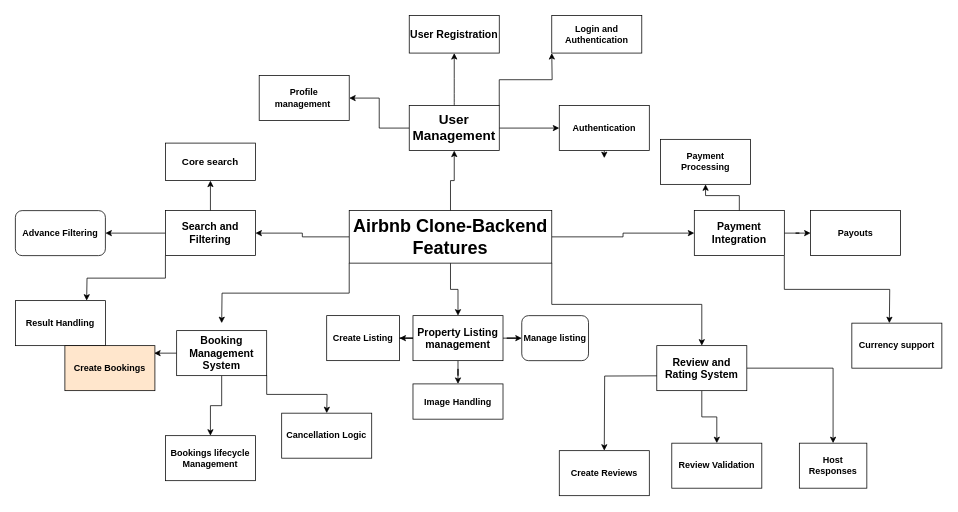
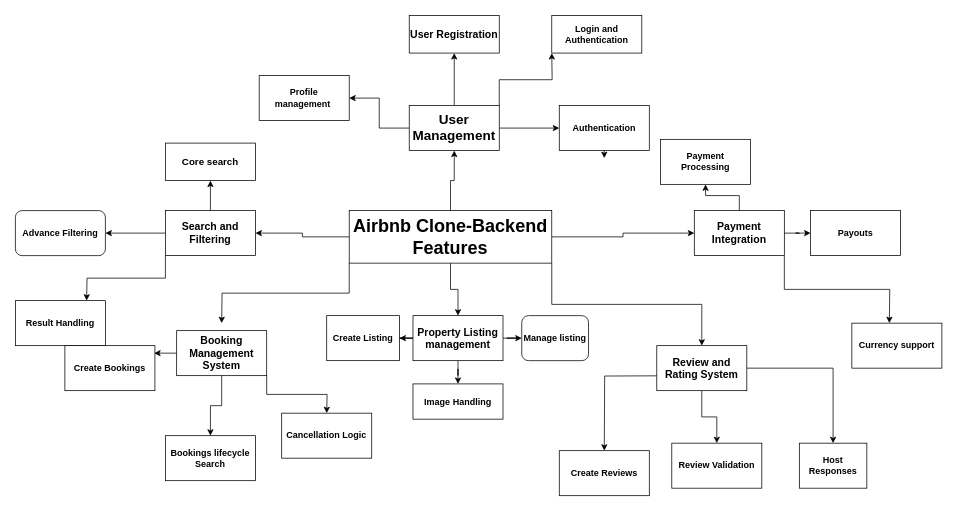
  <mxCell id="0" />
  <mxCell id="1" parent="0" />
  <mxCell id="2" style="edgeStyle=orthogonalEdgeStyle;rounded=0;orthogonalLoop=1;jettySize=auto;html=1;" edge="1" parent="1"><mxGeometry relative="1" as="geometry"><mxPoint x="805" y="190" as="sourcePoint" /><mxPoint x="805" y="210" as="targetPoint" /></mxGeometry></mxCell>
  <mxCell id="3" value="" style="edgeStyle=orthogonalEdgeStyle;rounded=0;orthogonalLoop=1;jettySize=auto;html=1;" edge="1" parent="1" source="9" target="14"><mxGeometry relative="1" as="geometry" /></mxCell>
  <mxCell id="4" value="" style="edgeStyle=orthogonalEdgeStyle;rounded=0;orthogonalLoop=1;jettySize=auto;html=1;" edge="1" parent="1" source="9" target="21"><mxGeometry relative="1" as="geometry" /></mxCell>
  <mxCell id="5" value="" style="edgeStyle=orthogonalEdgeStyle;rounded=0;orthogonalLoop=1;jettySize=auto;html=1;" edge="1" parent="1" source="9" target="25"><mxGeometry relative="1" as="geometry" /></mxCell>
  <mxCell id="6" value="" style="edgeStyle=orthogonalEdgeStyle;rounded=0;orthogonalLoop=1;jettySize=auto;html=1;" edge="1" parent="1" source="9" target="29"><mxGeometry relative="1" as="geometry" /></mxCell>
  <mxCell id="7" style="edgeStyle=orthogonalEdgeStyle;rounded=0;orthogonalLoop=1;jettySize=auto;html=1;exitX=0;exitY=1;exitDx=0;exitDy=0;" edge="1" parent="1" source="9"><mxGeometry relative="1" as="geometry"><mxPoint x="295" y="430" as="targetPoint" /></mxGeometry></mxCell>
  <mxCell id="8" style="edgeStyle=orthogonalEdgeStyle;rounded=0;orthogonalLoop=1;jettySize=auto;html=1;exitX=1;exitY=1;exitDx=0;exitDy=0;entryX=0.5;entryY=0;entryDx=0;entryDy=0;" edge="1" parent="1" source="9" target="34"><mxGeometry relative="1" as="geometry" /></mxCell>
  <mxCell id="9" value="&lt;b&gt;&lt;font style=&quot;font-size: 24px;&quot;&gt;Airbnb Clone-Backend Features&lt;/font&gt;&lt;/b&gt;" style="rounded=0;whiteSpace=wrap;html=1;" vertex="1" parent="1"><mxGeometry x="465" y="280" width="270" height="70" as="geometry" /></mxCell>
  <mxCell id="10" value="" style="edgeStyle=orthogonalEdgeStyle;rounded=0;orthogonalLoop=1;jettySize=auto;html=1;" edge="1" parent="1" source="14" target="15"><mxGeometry relative="1" as="geometry"><Array as="points"><mxPoint x="505" y="170" /><mxPoint x="505" y="130" /><mxPoint x="405" y="130" /></Array></mxGeometry></mxCell>
  <mxCell id="11" value="" style="edgeStyle=orthogonalEdgeStyle;rounded=0;orthogonalLoop=1;jettySize=auto;html=1;curved=1;" edge="1" parent="1" source="14" target="16"><mxGeometry relative="1" as="geometry" /></mxCell>
  <mxCell id="12" value="" style="edgeStyle=orthogonalEdgeStyle;rounded=0;orthogonalLoop=1;jettySize=auto;html=1;" edge="1" parent="1" source="14" target="17"><mxGeometry relative="1" as="geometry" /></mxCell>
  <mxCell id="13" style="edgeStyle=orthogonalEdgeStyle;rounded=0;orthogonalLoop=1;jettySize=auto;html=1;exitX=1;exitY=0;exitDx=0;exitDy=0;" edge="1" parent="1" source="14"><mxGeometry relative="1" as="geometry"><mxPoint x="735" y="70" as="targetPoint" /></mxGeometry></mxCell>
  <mxCell id="14" value="&lt;b&gt;&lt;font style=&quot;font-size: 18px;&quot;&gt;User Management&lt;/font&gt;&lt;/b&gt;" style="whiteSpace=wrap;html=1;rounded=0;" vertex="1" parent="1"><mxGeometry x="545" y="140" width="120" height="60" as="geometry" /></mxCell>
  <mxCell id="15" value="&lt;b&gt;Profile management&amp;nbsp;&lt;/b&gt;" style="rounded=0;whiteSpace=wrap;html=1;" vertex="1" parent="1"><mxGeometry x="345" y="100" width="120" height="60" as="geometry" /></mxCell>
  <mxCell id="16" value="&lt;b&gt;&lt;font style=&quot;font-size: 14px;&quot;&gt;User Registration&lt;/font&gt;&lt;/b&gt;" style="whiteSpace=wrap;html=1;rounded=0;fillColor=default;" vertex="1" parent="1"><mxGeometry x="545" y="20" width="120" height="50" as="geometry" /></mxCell>
  <mxCell id="17" value="&lt;b&gt;Authentication&lt;/b&gt;" style="whiteSpace=wrap;html=1;rounded=0;" vertex="1" parent="1"><mxGeometry x="745" y="140" width="120" height="60" as="geometry" /></mxCell>
  <mxCell id="18" value="" style="edgeStyle=orthogonalEdgeStyle;rounded=0;orthogonalLoop=1;jettySize=auto;html=1;" edge="1" parent="1" source="21" target="48"><mxGeometry relative="1" as="geometry" /></mxCell>
  <mxCell id="19" value="" style="edgeStyle=orthogonalEdgeStyle;rounded=0;orthogonalLoop=1;jettySize=auto;html=1;" edge="1" parent="1" source="21" target="49"><mxGeometry relative="1" as="geometry" /></mxCell>
  <mxCell id="20" style="edgeStyle=orthogonalEdgeStyle;rounded=0;orthogonalLoop=1;jettySize=auto;html=1;exitX=1;exitY=1;exitDx=0;exitDy=0;" edge="1" parent="1" source="21"><mxGeometry relative="1" as="geometry"><mxPoint x="1185" y="430" as="targetPoint" /></mxGeometry></mxCell>
  <mxCell id="21" value="&lt;b&gt;&lt;font style=&quot;font-size: 14px;&quot;&gt;Payment Integration&lt;/font&gt;&lt;/b&gt;" style="whiteSpace=wrap;html=1;rounded=0;" vertex="1" parent="1"><mxGeometry x="925" y="280" width="120" height="60" as="geometry" /></mxCell>
  <mxCell id="22" value="" style="edgeStyle=orthogonalEdgeStyle;rounded=0;orthogonalLoop=1;jettySize=auto;html=1;" edge="1" parent="1" source="25" target="36"><mxGeometry relative="1" as="geometry" /></mxCell>
  <mxCell id="23" value="" style="edgeStyle=orthogonalEdgeStyle;rounded=0;orthogonalLoop=1;jettySize=auto;html=1;" edge="1" parent="1" source="25" target="30"><mxGeometry relative="1" as="geometry" /></mxCell>
  <mxCell id="24" value="" style="edgeStyle=orthogonalEdgeStyle;rounded=0;orthogonalLoop=1;jettySize=auto;html=1;" edge="1" parent="1" source="25" target="37"><mxGeometry relative="1" as="geometry" /></mxCell>
  <mxCell id="25" value="&lt;b&gt;&lt;font style=&quot;font-size: 14px;&quot;&gt;Property Listing management&lt;/font&gt;&lt;/b&gt;" style="whiteSpace=wrap;html=1;rounded=0;" vertex="1" parent="1"><mxGeometry x="550" y="420" width="120" height="60" as="geometry" /></mxCell>
  <mxCell id="26" value="" style="edgeStyle=orthogonalEdgeStyle;rounded=0;orthogonalLoop=1;jettySize=auto;html=1;" edge="1" parent="1" source="29" target="42"><mxGeometry relative="1" as="geometry" /></mxCell>
  <mxCell id="27" value="" style="edgeStyle=orthogonalEdgeStyle;rounded=0;orthogonalLoop=1;jettySize=auto;html=1;" edge="1" parent="1" source="29" target="43"><mxGeometry relative="1" as="geometry" /></mxCell>
  <mxCell id="28" style="edgeStyle=orthogonalEdgeStyle;rounded=0;orthogonalLoop=1;jettySize=auto;html=1;exitX=0;exitY=1;exitDx=0;exitDy=0;" edge="1" parent="1" source="29"><mxGeometry relative="1" as="geometry"><mxPoint x="115" y="400" as="targetPoint" /></mxGeometry></mxCell>
  <mxCell id="29" value="&lt;b&gt;&lt;font style=&quot;font-size: 14px;&quot;&gt;Search and Filtering&lt;/font&gt;&lt;/b&gt;" style="whiteSpace=wrap;html=1;rounded=0;" vertex="1" parent="1"><mxGeometry x="220" y="280" width="120" height="60" as="geometry" /></mxCell>
  <mxCell id="30" value="&lt;b&gt;Create Listing&lt;/b&gt;" style="rounded=0;whiteSpace=wrap;html=1;" vertex="1" parent="1"><mxGeometry x="435" y="420" width="97" height="60" as="geometry" /></mxCell>
  <mxCell id="31" value="" style="edgeStyle=orthogonalEdgeStyle;rounded=0;orthogonalLoop=1;jettySize=auto;html=1;" edge="1" parent="1" source="34" target="51"><mxGeometry relative="1" as="geometry" /></mxCell>
  <mxCell id="32" value="" style="edgeStyle=orthogonalEdgeStyle;rounded=0;orthogonalLoop=1;jettySize=auto;html=1;" edge="1" parent="1" source="34" target="52"><mxGeometry relative="1" as="geometry" /></mxCell>
  <mxCell id="33" style="edgeStyle=orthogonalEdgeStyle;rounded=0;orthogonalLoop=1;jettySize=auto;html=1;exitX=0;exitY=1;exitDx=0;exitDy=0;" edge="1" parent="1"><mxGeometry relative="1" as="geometry"><mxPoint x="805" y="600" as="targetPoint" /><mxPoint x="935" y="500" as="sourcePoint" /></mxGeometry></mxCell>
  <mxCell id="34" value="&lt;b&gt;&lt;font style=&quot;font-size: 14px;&quot;&gt;Review and Rating System&lt;/font&gt;&lt;/b&gt;" style="rounded=0;whiteSpace=wrap;html=1;" vertex="1" parent="1"><mxGeometry x="875" y="460" width="120" height="60" as="geometry" /></mxCell>
  <mxCell id="35" value="&lt;b&gt;Login and Authentication&lt;/b&gt;" style="rounded=0;whiteSpace=wrap;html=1;" vertex="1" parent="1"><mxGeometry x="735" y="20" width="120" height="50" as="geometry" /></mxCell>
  <mxCell id="36" value="&lt;b&gt;Manage listing&lt;/b&gt;" style="whiteSpace=wrap;html=1;rounded=1;" vertex="1" parent="1"><mxGeometry x="695" y="420" width="89" height="60" as="geometry" /></mxCell>
  <mxCell id="37" value="&lt;b&gt;Image Handling&lt;/b&gt;" style="whiteSpace=wrap;html=1;rounded=0;" vertex="1" parent="1"><mxGeometry x="550" y="511" width="120" height="47" as="geometry" /></mxCell>
  <mxCell id="38" value="" style="edgeStyle=orthogonalEdgeStyle;rounded=0;orthogonalLoop=1;jettySize=auto;html=1;" edge="1" parent="1" source="41" target="45"><mxGeometry relative="1" as="geometry" /></mxCell>
  <mxCell id="39" style="edgeStyle=orthogonalEdgeStyle;rounded=0;orthogonalLoop=1;jettySize=auto;html=1;exitX=0;exitY=0.5;exitDx=0;exitDy=0;" edge="1" parent="1" source="41"><mxGeometry relative="1" as="geometry"><mxPoint x="205" y="470" as="targetPoint" /></mxGeometry></mxCell>
  <mxCell id="40" style="edgeStyle=orthogonalEdgeStyle;rounded=0;orthogonalLoop=1;jettySize=auto;html=1;exitX=1;exitY=1;exitDx=0;exitDy=0;" edge="1" parent="1" source="41"><mxGeometry relative="1" as="geometry"><mxPoint x="435" y="550" as="targetPoint" /></mxGeometry></mxCell>
  <mxCell id="41" value="&lt;b&gt;&lt;font style=&quot;font-size: 14px;&quot;&gt;Booking Management System&lt;/font&gt;&lt;/b&gt;" style="rounded=0;whiteSpace=wrap;html=1;" vertex="1" parent="1"><mxGeometry x="235" y="440" width="120" height="60" as="geometry" /></mxCell>
  <mxCell id="42" value="&lt;b&gt;Advance Filtering&lt;/b&gt;" style="whiteSpace=wrap;html=1;rounded=1;" vertex="1" parent="1"><mxGeometry x="20" y="280" width="120" height="60" as="geometry" /></mxCell>
  <mxCell id="43" value="&lt;b&gt;&lt;font style=&quot;font-size: 13px;&quot;&gt;Core search&lt;/font&gt;&lt;/b&gt;" style="whiteSpace=wrap;html=1;rounded=0;" vertex="1" parent="1"><mxGeometry x="220" y="190" width="120" height="50" as="geometry" /></mxCell>
  <mxCell id="44" value="&lt;b&gt;Result Handling&lt;/b&gt;" style="rounded=0;whiteSpace=wrap;html=1;" vertex="1" parent="1"><mxGeometry x="20" y="400" width="120" height="60" as="geometry" /></mxCell>
- <mxCell id="45" value="&lt;b&gt;Bookings lifecycle Management&lt;/b&gt;" style="rounded=0;whiteSpace=wrap;html=1;" vertex="1" parent="1"><mxGeometry x="220" y="580" width="120" height="60" as="geometry" /></mxCell>
- <mxCell id="46" value="&lt;b&gt;&lt;font style=&quot;font-size: 12px;&quot;&gt;Create Bookings&lt;/font&gt;&lt;/b&gt;" style="rounded=0;whiteSpace=wrap;html=1;fillColor=#ffe6cc;" vertex="1" parent="1"><mxGeometry x="86" y="460" width="120" height="60" as="geometry" /></mxCell>
+ <mxCell id="45" value="&lt;b&gt;Bookings lifecycle Search&lt;/b&gt;" style="rounded=0;whiteSpace=wrap;html=1;" vertex="1" parent="1"><mxGeometry x="220" y="580" width="120" height="60" as="geometry" /></mxCell>
+ <mxCell id="46" value="&lt;b&gt;&lt;font style=&quot;font-size: 12px;&quot;&gt;Create Bookings&lt;/font&gt;&lt;/b&gt;" style="rounded=0;whiteSpace=wrap;html=1;" vertex="1" parent="1"><mxGeometry x="86" y="460" width="120" height="60" as="geometry" /></mxCell>
  <mxCell id="47" value="&lt;b&gt;Cancellation Logic&lt;/b&gt;" style="rounded=0;whiteSpace=wrap;html=1;" vertex="1" parent="1"><mxGeometry x="375" y="550" width="120" height="60" as="geometry" /></mxCell>
  <mxCell id="48" value="&lt;b&gt;Payment Processing&lt;/b&gt;" style="whiteSpace=wrap;html=1;rounded=0;" vertex="1" parent="1"><mxGeometry x="880" y="185" width="120" height="60" as="geometry" /></mxCell>
  <mxCell id="49" value="&lt;b&gt;Payouts&lt;/b&gt;" style="whiteSpace=wrap;html=1;rounded=0;" vertex="1" parent="1"><mxGeometry x="1080" y="280" width="120" height="60" as="geometry" /></mxCell>
  <mxCell id="50" value="&lt;b&gt;Currency support&lt;/b&gt;" style="rounded=0;whiteSpace=wrap;html=1;" vertex="1" parent="1"><mxGeometry x="1135" y="430" width="120" height="60" as="geometry" /></mxCell>
  <mxCell id="51" value="&lt;b&gt;Host Responses&lt;/b&gt;" style="whiteSpace=wrap;html=1;rounded=0;" vertex="1" parent="1"><mxGeometry x="1065" y="590" width="90" height="60" as="geometry" /></mxCell>
  <mxCell id="52" value="&lt;b&gt;Review Validation&lt;/b&gt;" style="whiteSpace=wrap;html=1;rounded=0;" vertex="1" parent="1"><mxGeometry x="895" y="590" width="120" height="60" as="geometry" /></mxCell>
  <mxCell id="53" value="&lt;b&gt;Create Reviews&lt;/b&gt;" style="whiteSpace=wrap;html=1;rounded=0;" vertex="1" parent="1"><mxGeometry x="745" y="600" width="120" height="60" as="geometry" /></mxCell>
